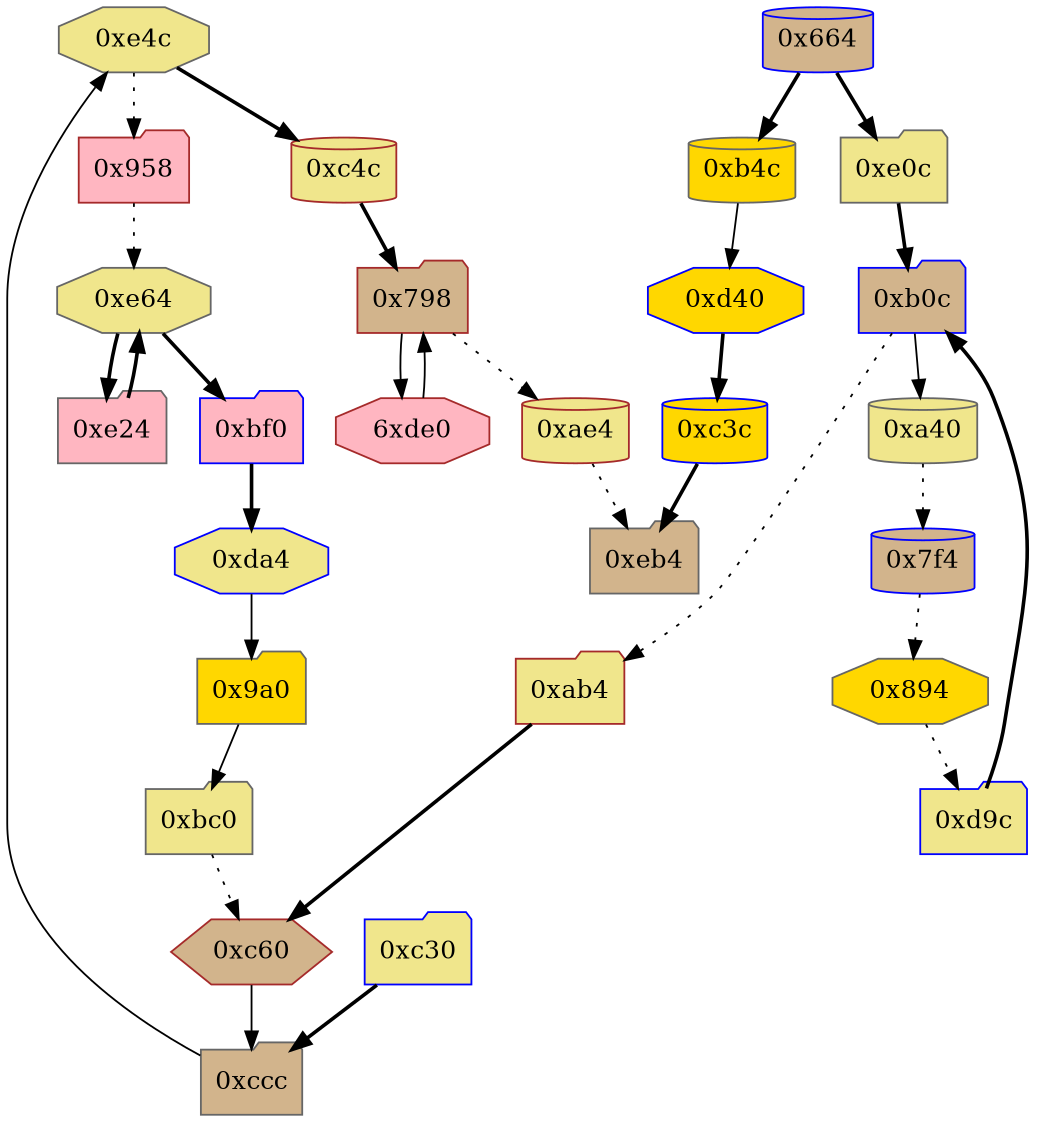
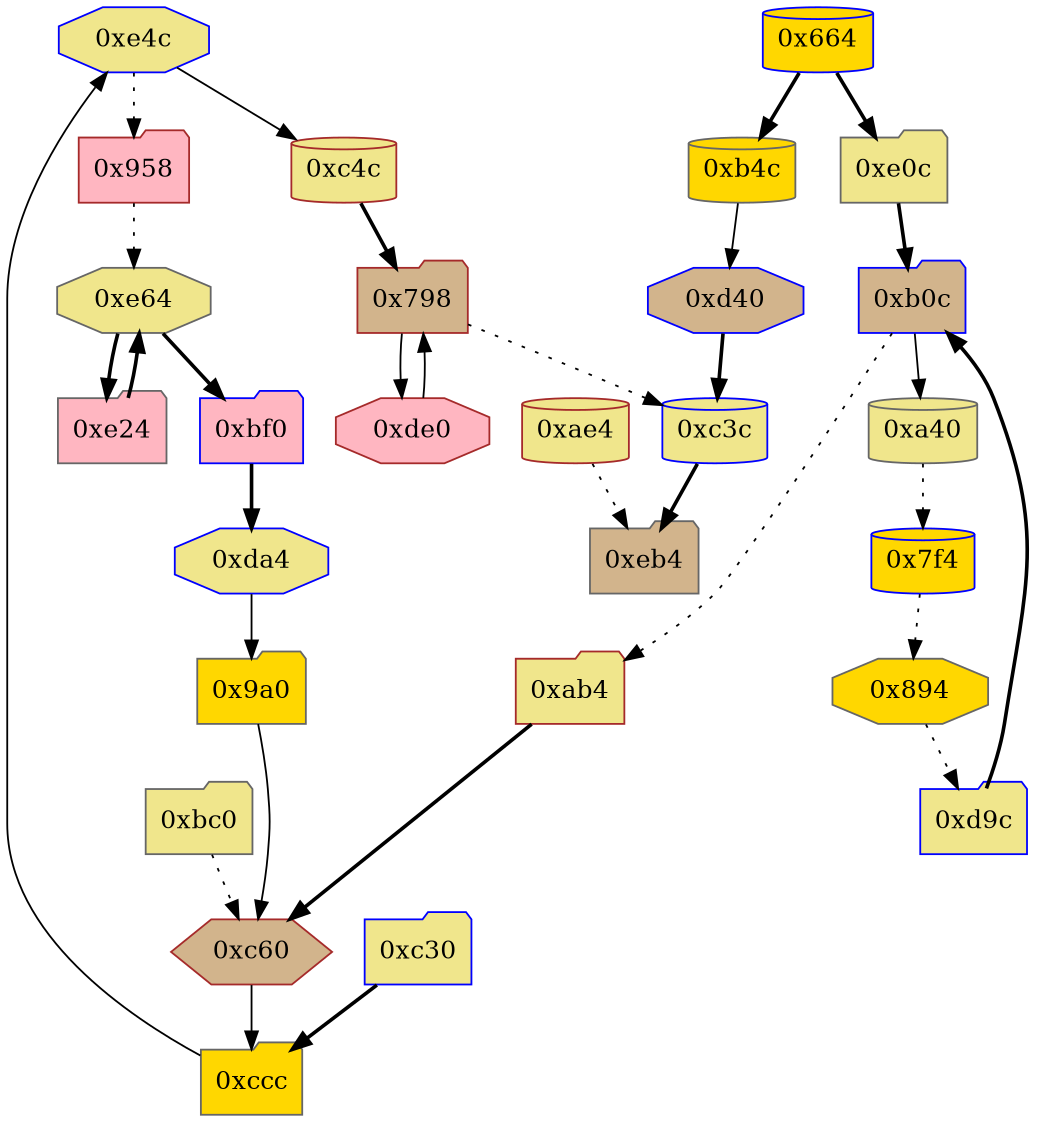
  strict digraph {
    node [color=gray40 fillcolor=khaki opcode="[u'ldr', u'mov', u'b']" shape=folder style=filled]
    edge [style=bold]
-   "0xc3c" [color=blue fillcolor=gold opcode="[u'mov']" shape=cylinder]
+   "0xc3c" [color=blue opcode="[u'mov']" shape=cylinder]
    "0xeb4" [fillcolor=tan opcode="[u'ldr', u'ldr', u'ldr', u'ldr', u'sub', u'ldr', u'sub', u'pop']"]
    "0xa40" [opcode="[u'ldr', u'ldr', u'ldr', u'ldr', u'ldr', u'sub', u'sub', u'add', u'mul', u'mov', u'mvn', u'ldr', u'orr', u'cmn', u'mov', u'ldr', u'cmp', u'mov', u'b']" shape=cylinder]
-   "0x7f4" [color=blue fillcolor=tan opcode="[u'ldr', u'ldr', u'mov', u'ldr', u'ldrb', u'ldr', u'ldr', u'ldr', u'ldr', u'ldr', u'ldr', u'ldr', u'ldr', u'ldr', u'sub', u'str', u'ldr', u'ldr', u'ldr', u'ldr', u'ldr', u'ldr', u'ldr', u'ldr', u'ldr', u'b']" shape=cylinder]
+   "0x7f4" [color=blue fillcolor=gold opcode="[u'ldr', u'ldr', u'mov', u'ldr', u'ldrb', u'ldr', u'ldr', u'ldr', u'ldr', u'ldr', u'ldr', u'ldr', u'ldr', u'ldr', u'sub', u'str', u'ldr', u'ldr', u'ldr', u'ldr', u'ldr', u'ldr', u'ldr', u'ldr', u'ldr', u'b']" shape=cylinder]
    "0x894" [fillcolor=gold opcode="[u'ldr', u'ldr', u'mov', u'ldr', u'ldrb', u'ldr', u'ldr', u'add', u'sub', u'sub', u'str', u'ldr', u'rsb', u'rsb', u'str', u'ldr', u'ldr', u'sub', u'mul', u'ldr', u'eor', u'and', u'mov', u'mov', u'ldr', u'ldr', u'cmp', u'mov', u'teq', u'ldr', u'mov', u'cmp', u'mov', u'cmp', u'mov', u'b']" shape=octagon]
    "0xd9c" [color=blue opcode="[u'ldr', u'b']"]
    "0xc4c" [color=brown opcode="[u'ldr', u'bl', u'ldr', u'mov', u'b']" shape=cylinder]
    "0x798" [color=brown fillcolor=tan opcode="[u'str', u'ldr', u'ldr', u'ldr', u'cmp', u'mov', u'b']"]
-   "0xde0" [color=brown fillcolor=lightpink opcode="[u'ldr', u'ldr', u'ldr', u'bl', u'ldr', u'ldr', u'add', u'add', u'sub', u'ldr', u'b']" shape=octagon label="6xde0"]
+   "0xde0" [color=brown fillcolor=lightpink opcode="[u'ldr', u'ldr', u'ldr', u'bl', u'ldr', u'ldr', u'add', u'add', u'sub', u'ldr', u'b']" shape=octagon]
    "0xae4" [color=brown shape=cylinder]
    "0xab4" [color=brown opcode="[u'mov', u'b']"]
    "0xc60" [color=brown fillcolor=tan opcode="[u'ldr', u'str', u'ldr', u'ldr', u'ldr', u'ldr', u'add', u'sub', u'sub', u'mul', u'mov', u'mvn', u'ldr', u'orr', u'cmn', u'mov', u'ldr', u'cmp', u'mov', u'mov', u'mov', u'cmn', u'mov', u'mov', u'teq', u'mov', u'b']" shape=hexagon]
-   "0xccc" [fillcolor=tan opcode="[u'ldr', u'ldr', u'mov', u'cmp', u'mov', u'ldr', u'mov', u'strb', u'ldr', u'rsb', u'mvn', u'ldr', u'mul', u'mvn', u'mov', u'orr', u'ldr', u'cmp', u'mov', u'cmn', u'mov', u'teq', u'ldr', u'mov', u'cmn', u'mov', u'cmp', u'mov', u'b']"]
-   "0xe4c" [opcode="[u'ldrb', u'ldr', u'ldr', u'cmp', u'mov', u'b']" shape=octagon]
+   "0xccc" [fillcolor=gold opcode="[u'ldr', u'ldr', u'mov', u'cmp', u'mov', u'ldr', u'mov', u'strb', u'ldr', u'rsb', u'mvn', u'ldr', u'mul', u'mvn', u'mov', u'orr', u'ldr', u'cmp', u'mov', u'cmn', u'mov', u'teq', u'ldr', u'mov', u'cmn', u'mov', u'cmp', u'mov', u'b']"]
+   "0xe4c" [color=blue opcode="[u'ldrb', u'ldr', u'ldr', u'cmp', u'mov', u'b']" shape=octagon]
    "0xbf0" [color=blue fillcolor=lightpink opcode="[u'ldr', u'ldr', u'ldr', u'rsb', u'mvn', u'mul', u'mov', u'mvn', u'ldr', u'orr', u'cmn', u'mov', u'ldr', u'cmp', u'mov', u'b']"]
    "0xda4" [color=blue opcode="[u'ldr', u'ldr', u'ldr', u'ldr', u'ldr', u'mvn', u'ldr', u'sub', u'ldr', u'str', u'ldr', u'ldr', u'ldr', u'ldr', u'b']" shape=octagon]
    "0x9a0" [fillcolor=gold opcode="[u'ldr', u'mvn', u'ldr', u'sub', u'ldr', u'str', u'ldr', u'add', u'str', u'ldr', u'ldr', u'sub', u'mul', u'mov', u'mvn', u'ldr', u'ldr', u'orr', u'cmn', u'mov', u'cmp', u'mov', u'mov', u'mov', u'cmn', u'mov', u'mov', u'teq', u'mov', u'b']"]
    "0xbc0" [opcode="[u'ldr']"]
    "0x958" [color=brown fillcolor=lightpink opcode="[u'ldr', u'ldr', u'str', u'ldr', u'rsb', u'mvn', u'b']"]
    "0xe64" [opcode="[u'ldr', u'str', u'ldr', u'ldr', u'str', u'ldr', u'ldr', u'ldr', u'ldr', u'cmp', u'ldr', u'mov', u'mov', u'mov', u'cmp', u'mov', u'mov', u'teq', u'mov', u'b']" shape=octagon]
    "0xe24" [fillcolor=lightpink opcode="[u'ldr', u'mvn', u'sub', u'ldr', u'str', u'ldr', u'sub']"]
    "0xc30" [color=blue]
    "0xb0c" [color=blue fillcolor=tan opcode="[u'ldr', u'str', u'ldr', u'ldr', u'ldr', u'ldr', u'cmp', u'mov', u'b']"]
    "0xb4c" [fillcolor=gold opcode="[u'ldr', u'ldr', u'ldr', u'sub', u'mul', u'mvn', u'ldr', u'orr', u'mov', u'cmn', u'mov', u'ldr', u'cmp', u'mov', u'mov', u'mov', u'cmn', u'mov', u'mov', u'teq', u'mov', u'b']" shape=cylinder]
-   "0xd40" [color=blue fillcolor=gold opcode="[u'ldr', u'mov', u'ldr', u'ldr', u'rsb', u'ldr', u'mvn', u'mul', u'eor', u'and', u'mov', u'ldr', u'mov', u'cmp', u'mov', u'teq', u'ldr', u'mov', u'cmp', u'mov', u'cmp', u'mov', u'b']" shape=octagon]
-   "0x664" [color=blue fillcolor=tan opcode="[u'push', u'add', u'sub', u'str', u'ldr', u'cmp', u'add', u'mvn', u'ldr', u'ldr', u'str', u'ldr', u'ldr', u'str', u'mov', u'ldr', u'ldr', u'str', u'ldr', u'ldr', u'str', u'ldr', u'str', u'ldr', u'str', u'ldr', u'str', u'ldr', u'ldr', u'str', u'ldr', u'str', u'ldr', u'str', u'ldr', u'str', u'ldr', u'ldr', u'str', u'ldr', u'add', u'str', u'ldr', u'add', u'str', u'str', u'str', u'str', u'str', u'b']" shape=cylinder]
+   "0xd40" [color=blue fillcolor=tan opcode="[u'ldr', u'mov', u'ldr', u'ldr', u'rsb', u'ldr', u'mvn', u'mul', u'eor', u'and', u'mov', u'ldr', u'mov', u'cmp', u'mov', u'teq', u'ldr', u'mov', u'cmp', u'mov', u'cmp', u'mov', u'b']" shape=octagon]
+   "0x664" [color=blue fillcolor=gold opcode="[u'push', u'add', u'sub', u'str', u'ldr', u'cmp', u'add', u'mvn', u'ldr', u'ldr', u'str', u'ldr', u'ldr', u'str', u'mov', u'ldr', u'ldr', u'str', u'ldr', u'ldr', u'str', u'ldr', u'str', u'ldr', u'str', u'ldr', u'str', u'ldr', u'ldr', u'str', u'ldr', u'str', u'ldr', u'str', u'ldr', u'str', u'ldr', u'ldr', u'str', u'ldr', u'add', u'str', u'ldr', u'add', u'str', u'str', u'str', u'str', u'str', u'b']" shape=cylinder]
    "0xe0c" [opcode="[u'str', u'ldr', u'mov']"]
    "0xc3c" -> "0xeb4"
    "0xa40" -> "0x7f4" [style=dotted]
    "0x7f4" -> "0x894" [style=dotted]
    "0x894" -> "0xd9c" [style=dotted]
    "0xd9c" -> "0xb0c"
    "0xc4c" -> "0x798"
    "0x798" -> "0xde0" [style=solid]
-   "0x798" -> "0xae4" [style=dotted]
+   "0x798" -> "0xc3c" [style=dotted]
    "0xde0" -> "0x798" [style=solid]
    "0xae4" -> "0xeb4" [style=dotted]
    "0xab4" -> "0xc60"
    "0xc60" -> "0xccc" [style=solid]
    "0xccc" -> "0xe4c" [style=solid]
-   "0xe4c" -> "0xc4c"
+   "0xe4c" -> "0xc4c" [style=solid]
    "0xe4c" -> "0x958" [style=dotted]
    "0xbf0" -> "0xda4"
    "0xda4" -> "0x9a0" [style=solid]
-   "0x9a0" -> "0xbc0" [style=solid]
+   "0x9a0" -> "0xc60" [style=solid]
    "0xbc0" -> "0xc60" [style=dotted]
    "0x958" -> "0xe64" [style=dotted]
    "0xe64" -> "0xbf0"
    "0xe64" -> "0xe24"
    "0xe24" -> "0xe64"
    "0xc30" -> "0xccc"
    "0xb0c" -> "0xa40" [style=solid]
    "0xb0c" -> "0xab4" [style=dotted]
    "0xb4c" -> "0xd40" [style=solid]
    "0xd40" -> "0xc3c"
    "0x664" -> "0xb4c"
    "0x664" -> "0xe0c"
    "0xe0c" -> "0xb0c"
  }
